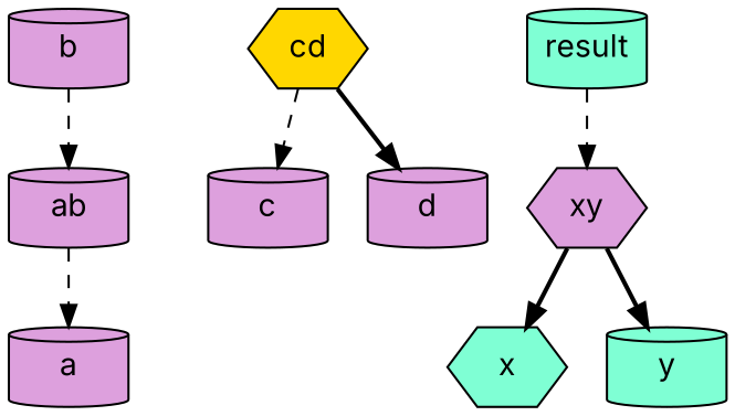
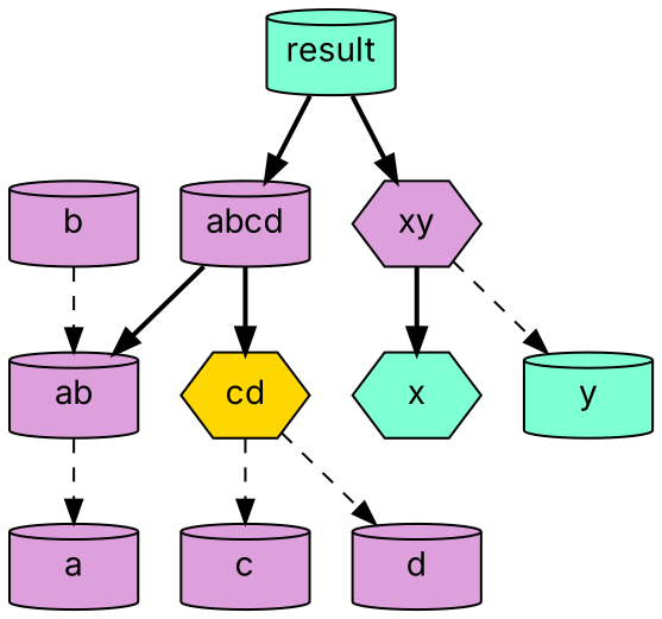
  digraph {
    fontname=Inter
    node [fillcolor=plum fontname=Inter shape=cylinder style=filled]
    edge [fontname=Inter style=dashed]
    ab
    a
    b
    cd [fillcolor=gold shape=hexagon]
    c
    d
+   abcd
    xy [shape=hexagon]
    x [fillcolor=aquamarine shape=hexagon]
    y [fillcolor=aquamarine]
    result [fillcolor=aquamarine]
    ab -> a
    b -> ab
    cd -> c
-   cd -> d [style=bold]
+   cd -> d
+   abcd -> ab [style=bold]
+   abcd -> cd [style=bold]
    xy -> x [style=bold]
-   xy -> y [style=bold]
-   result -> xy
+   xy -> y
+   result -> abcd [style=bold]
+   result -> xy [style=bold]
  }
